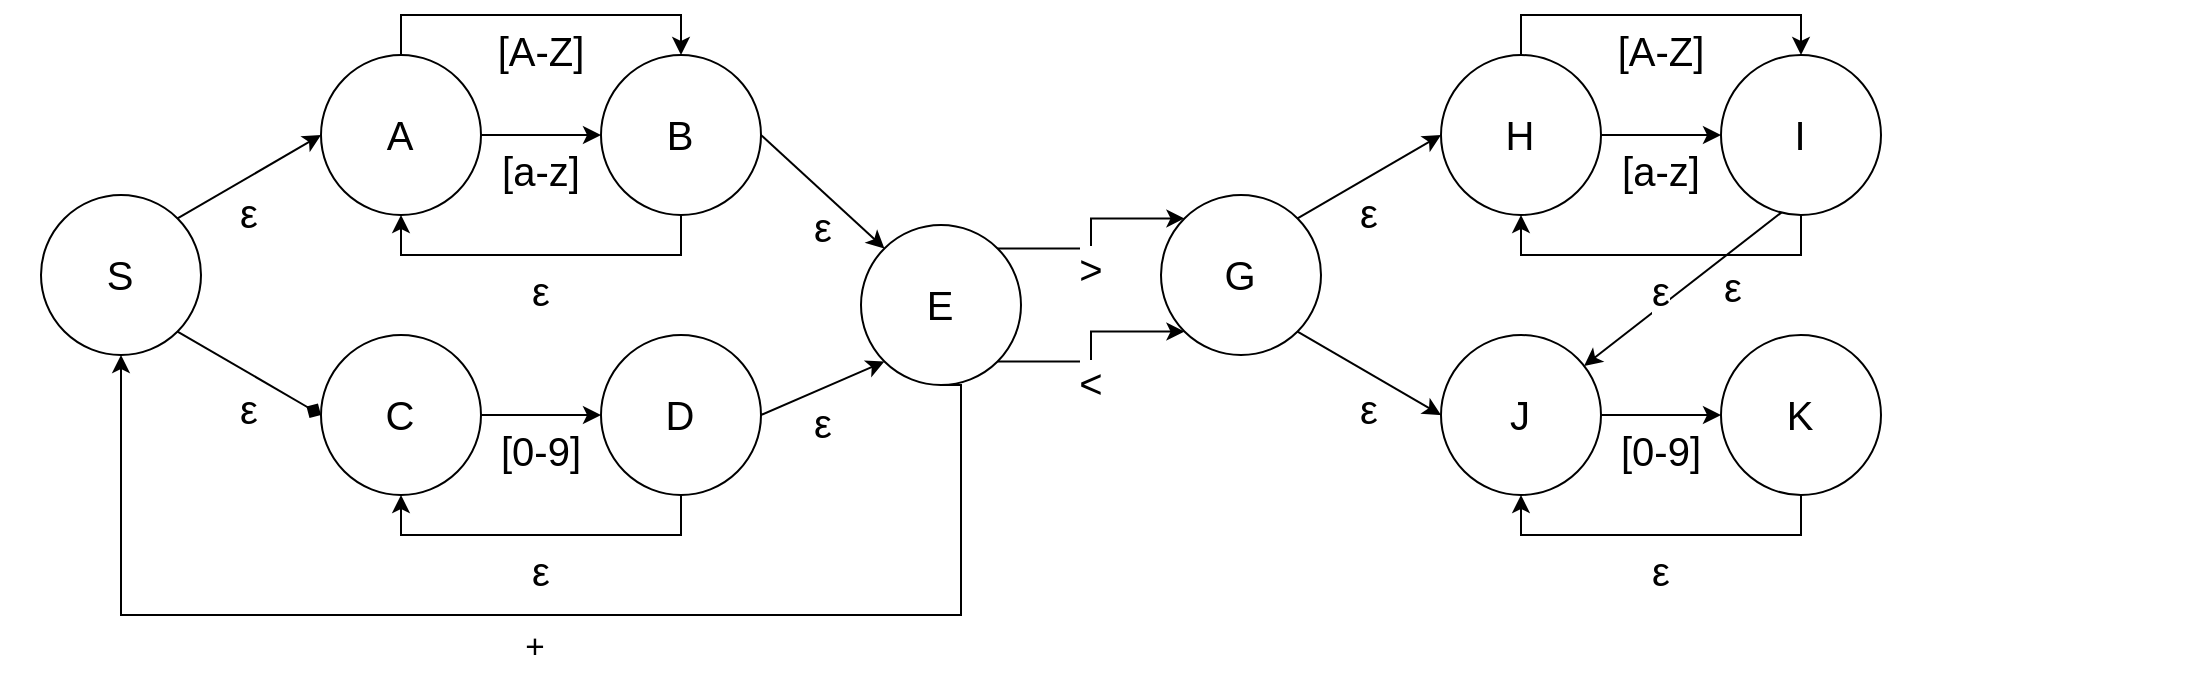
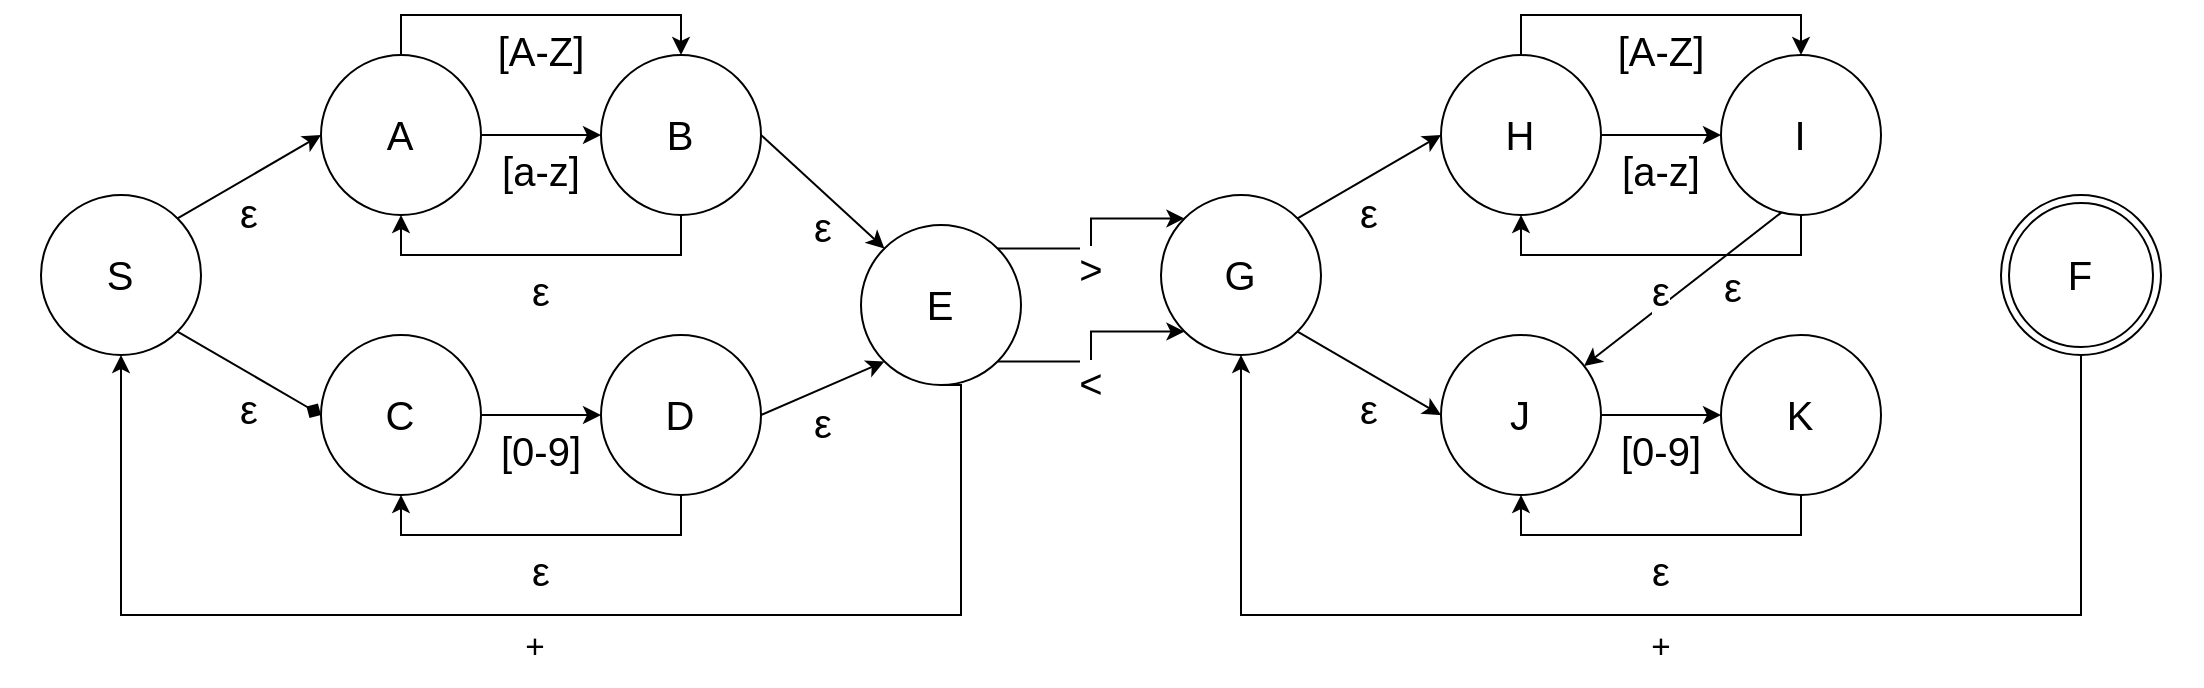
  <mxCell id="0" />
  <mxCell id="1" parent="0" />
  <mxCell id="2" value="ε" style="edgeStyle=none;rounded=0;orthogonalLoop=1;jettySize=auto;html=1;exitX=1;exitY=0;exitDx=0;exitDy=0;entryX=0;entryY=0.5;entryDx=0;entryDy=0;fontSize=20;labelPosition=center;verticalLabelPosition=bottom;align=center;verticalAlign=top;" edge="1" parent="1" source="4" target="13"><mxGeometry relative="1" as="geometry"><mxPoint x="160" y="40" as="targetPoint" /></mxGeometry></mxCell>
  <mxCell id="3" value="ε" style="edgeStyle=none;rounded=0;orthogonalLoop=1;jettySize=auto;html=1;exitX=1;exitY=1;exitDx=0;exitDy=0;entryX=0;entryY=0.5;entryDx=0;entryDy=0;fontSize=20;labelPosition=center;verticalLabelPosition=bottom;align=center;verticalAlign=top;endArrow=diamond;" edge="1" parent="1" source="4" target="17"><mxGeometry relative="1" as="geometry"><mxPoint x="88" y="118" as="sourcePoint" /><mxPoint x="160" y="140" as="targetPoint" /></mxGeometry></mxCell>
  <mxCell id="4" value="S" style="ellipse;whiteSpace=wrap;html=1;aspect=fixed;fontSize=20;" vertex="1" parent="1"><mxGeometry y="90" width="80" height="80" as="geometry" x="20" /></mxCell>
  <mxCell id="5" value="&lt;sup&gt;+&lt;/sup&gt;" style="edgeStyle=orthogonalEdgeStyle;rounded=0;orthogonalLoop=1;jettySize=auto;html=1;exitX=0.5;exitY=1;exitDx=0;exitDy=0;entryX=0.5;entryY=1;entryDx=0;entryDy=0;fontSize=20;labelPosition=center;verticalLabelPosition=bottom;align=center;verticalAlign=top;" edge="1" parent="1" source="8" target="4"><mxGeometry relative="1" as="geometry"><Array as="points"><mxPoint x="480" y="300" /><mxPoint x="60" y="300" /></Array></mxGeometry></mxCell>
  <mxCell id="6" value="&amp;gt;" style="edgeStyle=orthogonalEdgeStyle;rounded=0;orthogonalLoop=1;jettySize=auto;html=1;exitX=1;exitY=0;exitDx=0;exitDy=0;entryX=0;entryY=0;entryDx=0;entryDy=0;fontSize=20;labelPosition=center;verticalLabelPosition=bottom;align=center;verticalAlign=top;" edge="1" parent="1" source="8" target="22"><mxGeometry relative="1" as="geometry" /></mxCell>
  <mxCell id="7" value="&amp;lt;" style="edgeStyle=orthogonalEdgeStyle;rounded=0;orthogonalLoop=1;jettySize=auto;html=1;exitX=1;exitY=1;exitDx=0;exitDy=0;entryX=0;entryY=1;entryDx=0;entryDy=0;fontSize=20;labelPosition=center;verticalLabelPosition=bottom;align=center;verticalAlign=top;" edge="1" parent="1" source="8" target="22"><mxGeometry relative="1" as="geometry" /></mxCell>
  <mxCell id="8" value="E" style="ellipse;whiteSpace=wrap;html=1;aspect=fixed;fontSize=20;strokeColor=#000000;perimeterSpacing=0;" vertex="1" parent="1"><mxGeometry x="430" y="105" width="80" height="80" as="geometry" /></mxCell>
  <mxCell id="9" value="ε" style="edgeStyle=none;rounded=0;orthogonalLoop=1;jettySize=auto;html=1;exitX=1;exitY=0.5;exitDx=0;exitDy=0;entryX=0;entryY=1;entryDx=0;entryDy=0;fontSize=20;labelPosition=center;verticalLabelPosition=bottom;align=center;verticalAlign=top;" edge="1" parent="1" source="19" target="8"><mxGeometry relative="1" as="geometry"><mxPoint x="380" y="140" as="sourcePoint" /></mxGeometry></mxCell>
  <mxCell id="10" value="ε" style="edgeStyle=none;rounded=0;orthogonalLoop=1;jettySize=auto;html=1;exitX=1;exitY=0.5;exitDx=0;exitDy=0;fontSize=20;entryX=0;entryY=0;entryDx=0;entryDy=0;labelPosition=center;verticalLabelPosition=bottom;align=center;verticalAlign=top;" edge="1" parent="1" source="15" target="8"><mxGeometry relative="1" as="geometry"><mxPoint x="380" y="40" as="sourcePoint" /></mxGeometry></mxCell>
  <mxCell id="11" value="[a-z]" style="edgeStyle=orthogonalEdgeStyle;rounded=0;orthogonalLoop=1;jettySize=auto;html=1;exitX=1;exitY=0.5;exitDx=0;exitDy=0;fontSize=20;labelPosition=center;verticalLabelPosition=bottom;align=center;verticalAlign=top;" edge="1" parent="1" source="13" target="15"><mxGeometry relative="1" as="geometry" /></mxCell>
  <mxCell id="12" value="[A-Z]" style="edgeStyle=orthogonalEdgeStyle;rounded=0;orthogonalLoop=1;jettySize=auto;html=1;exitX=0.5;exitY=0;exitDx=0;exitDy=0;entryX=0.5;entryY=0;entryDx=0;entryDy=0;fontSize=20;labelPosition=center;verticalLabelPosition=bottom;align=center;verticalAlign=top;" edge="1" parent="1" source="13" target="15"><mxGeometry relative="1" as="geometry" /></mxCell>
  <mxCell id="13" value="A" style="ellipse;whiteSpace=wrap;html=1;aspect=fixed;fontSize=20;" vertex="1" parent="1"><mxGeometry x="160" y="20" width="80" height="80" as="geometry" /></mxCell>
  <mxCell id="14" value="ε" style="edgeStyle=orthogonalEdgeStyle;rounded=0;orthogonalLoop=1;jettySize=auto;html=1;exitX=0.5;exitY=1;exitDx=0;exitDy=0;entryX=0.5;entryY=1;entryDx=0;entryDy=0;fontSize=20;labelPosition=center;verticalLabelPosition=bottom;align=center;verticalAlign=top;" edge="1" parent="1" source="15" target="13"><mxGeometry relative="1" as="geometry" /></mxCell>
  <mxCell id="15" value="B" style="ellipse;whiteSpace=wrap;html=1;aspect=fixed;fontSize=20;" vertex="1" parent="1"><mxGeometry x="300" y="20" width="80" height="80" as="geometry" /></mxCell>
  <mxCell id="16" value="[0-9]" style="edgeStyle=orthogonalEdgeStyle;rounded=0;orthogonalLoop=1;jettySize=auto;html=1;exitX=1;exitY=0.5;exitDx=0;exitDy=0;fontSize=20;labelPosition=center;verticalLabelPosition=bottom;align=center;verticalAlign=top;" edge="1" parent="1" source="17" target="19"><mxGeometry relative="1" as="geometry" /></mxCell>
  <mxCell id="17" value="C" style="ellipse;whiteSpace=wrap;html=1;aspect=fixed;fontSize=20;" vertex="1" parent="1"><mxGeometry x="160" y="160" width="80" height="80" as="geometry" /></mxCell>
  <mxCell id="18" value="ε" style="edgeStyle=orthogonalEdgeStyle;rounded=0;orthogonalLoop=1;jettySize=auto;html=1;exitX=0.5;exitY=1;exitDx=0;exitDy=0;entryX=0.5;entryY=1;entryDx=0;entryDy=0;fontSize=20;labelPosition=center;verticalLabelPosition=bottom;align=center;verticalAlign=top;" edge="1" parent="1" source="19" target="17"><mxGeometry relative="1" as="geometry" /></mxCell>
  <mxCell id="19" value="D" style="ellipse;whiteSpace=wrap;html=1;aspect=fixed;fontSize=20;" vertex="1" parent="1"><mxGeometry x="300" y="160" width="80" height="80" as="geometry" /></mxCell>
  <mxCell id="20" value="ε" style="edgeStyle=none;rounded=0;orthogonalLoop=1;jettySize=auto;html=1;exitX=1;exitY=0;exitDx=0;exitDy=0;entryX=0;entryY=0.5;entryDx=0;entryDy=0;fontSize=20;labelPosition=center;verticalLabelPosition=bottom;align=center;verticalAlign=top;" edge="1" parent="1" source="22" target="27"><mxGeometry relative="1" as="geometry"><mxPoint x="720" y="40" as="targetPoint" /></mxGeometry></mxCell>
  <mxCell id="21" value="ε" style="edgeStyle=none;rounded=0;orthogonalLoop=1;jettySize=auto;html=1;exitX=1;exitY=1;exitDx=0;exitDy=0;entryX=0;entryY=0.5;entryDx=0;entryDy=0;fontSize=20;labelPosition=center;verticalLabelPosition=bottom;align=center;verticalAlign=top;" edge="1" parent="1" source="22" target="31"><mxGeometry relative="1" as="geometry"><mxPoint x="648" y="118" as="sourcePoint" /><mxPoint x="720" y="140" as="targetPoint" /></mxGeometry></mxCell>
  <mxCell id="22" value="G" style="ellipse;whiteSpace=wrap;html=1;aspect=fixed;fontSize=20;" vertex="1" parent="1"><mxGeometry x="580" y="90" width="80" height="80" as="geometry" /></mxCell>
+ <mxCell id="23" value="&lt;sup&gt;+&lt;/sup&gt;" style="edgeStyle=orthogonalEdgeStyle;rounded=0;orthogonalLoop=1;jettySize=auto;html=1;exitX=0.5;exitY=1;exitDx=0;exitDy=0;entryX=0.5;entryY=1;entryDx=0;entryDy=0;fontSize=20;labelPosition=center;verticalLabelPosition=bottom;align=center;verticalAlign=top;" edge="1" parent="1" source="34" target="22"><mxGeometry relative="1" as="geometry"><Array as="points"><mxPoint x="1040" y="300" /><mxPoint x="620" y="300" /></Array><mxPoint x="1040" y="170" as="sourcePoint" /></mxGeometry></mxCell>
  <mxCell id="24" value="ε" style="edgeStyle=none;rounded=0;orthogonalLoop=1;jettySize=auto;html=1;exitX=1;exitY=0.5;exitDx=0;exitDy=0;fontSize=20;labelPosition=center;verticalLabelPosition=bottom;align=center;verticalAlign=top;" edge="1" parent="1" source="29" target="31"><mxGeometry relative="1" as="geometry"><mxPoint x="940" y="40" as="sourcePoint" /><mxPoint x="1012" y="102" as="targetPoint" /></mxGeometry></mxCell>
  <mxCell id="25" value="[a-z]" style="edgeStyle=orthogonalEdgeStyle;rounded=0;orthogonalLoop=1;jettySize=auto;html=1;exitX=1;exitY=0.5;exitDx=0;exitDy=0;fontSize=20;labelPosition=center;verticalLabelPosition=bottom;align=center;verticalAlign=top;" edge="1" parent="1" source="27" target="29"><mxGeometry relative="1" as="geometry" /></mxCell>
  <mxCell id="26" value="[A-Z]" style="edgeStyle=orthogonalEdgeStyle;rounded=0;orthogonalLoop=1;jettySize=auto;html=1;exitX=0.5;exitY=0;exitDx=0;exitDy=0;entryX=0.5;entryY=0;entryDx=0;entryDy=0;fontSize=20;labelPosition=center;verticalLabelPosition=bottom;align=center;verticalAlign=top;" edge="1" parent="1" source="27" target="29"><mxGeometry relative="1" as="geometry" /></mxCell>
  <mxCell id="27" value="H" style="ellipse;whiteSpace=wrap;html=1;aspect=fixed;fontSize=20;" vertex="1" parent="1"><mxGeometry x="720" y="20" width="80" height="80" as="geometry" /></mxCell>
  <mxCell id="28" value="ε" style="edgeStyle=orthogonalEdgeStyle;rounded=0;orthogonalLoop=1;jettySize=auto;html=1;exitX=0.5;exitY=1;exitDx=0;exitDy=0;entryX=0.5;entryY=1;entryDx=0;entryDy=0;fontSize=20;labelPosition=center;verticalLabelPosition=bottom;align=center;verticalAlign=top;" edge="1" parent="1" source="29" target="27"><mxGeometry relative="1" as="geometry" /></mxCell>
  <mxCell id="29" value="I" style="ellipse;whiteSpace=wrap;html=1;aspect=fixed;fontSize=20;" vertex="1" parent="1"><mxGeometry x="860" y="20" width="80" height="80" as="geometry" /></mxCell>
  <mxCell id="30" value="[0-9]" style="edgeStyle=orthogonalEdgeStyle;rounded=0;orthogonalLoop=1;jettySize=auto;html=1;exitX=1;exitY=0.5;exitDx=0;exitDy=0;fontSize=20;labelPosition=center;verticalLabelPosition=bottom;align=center;verticalAlign=top;" edge="1" parent="1" source="31" target="33"><mxGeometry relative="1" as="geometry" /></mxCell>
  <mxCell id="31" value="J" style="ellipse;whiteSpace=wrap;html=1;aspect=fixed;fontSize=20;" vertex="1" parent="1"><mxGeometry x="720" y="160" width="80" height="80" as="geometry" /></mxCell>
  <mxCell id="32" value="ε" style="edgeStyle=orthogonalEdgeStyle;rounded=0;orthogonalLoop=1;jettySize=auto;html=1;exitX=0.5;exitY=1;exitDx=0;exitDy=0;entryX=0.5;entryY=1;entryDx=0;entryDy=0;fontSize=20;labelPosition=center;verticalLabelPosition=bottom;align=center;verticalAlign=top;" edge="1" parent="1" source="33" target="31"><mxGeometry relative="1" as="geometry" /></mxCell>
  <mxCell id="33" value="K" style="ellipse;whiteSpace=wrap;html=1;aspect=fixed;fontSize=20;" vertex="1" parent="1"><mxGeometry x="860" y="160" width="80" height="80" as="geometry" /></mxCell>
+ <mxCell id="34" value="F" style="ellipse;shape=doubleEllipse;whiteSpace=wrap;html=1;aspect=fixed;fontSize=20;" vertex="1" parent="1"><mxGeometry x="1000" y="90" width="80" height="80" as="geometry" /></mxCell>
